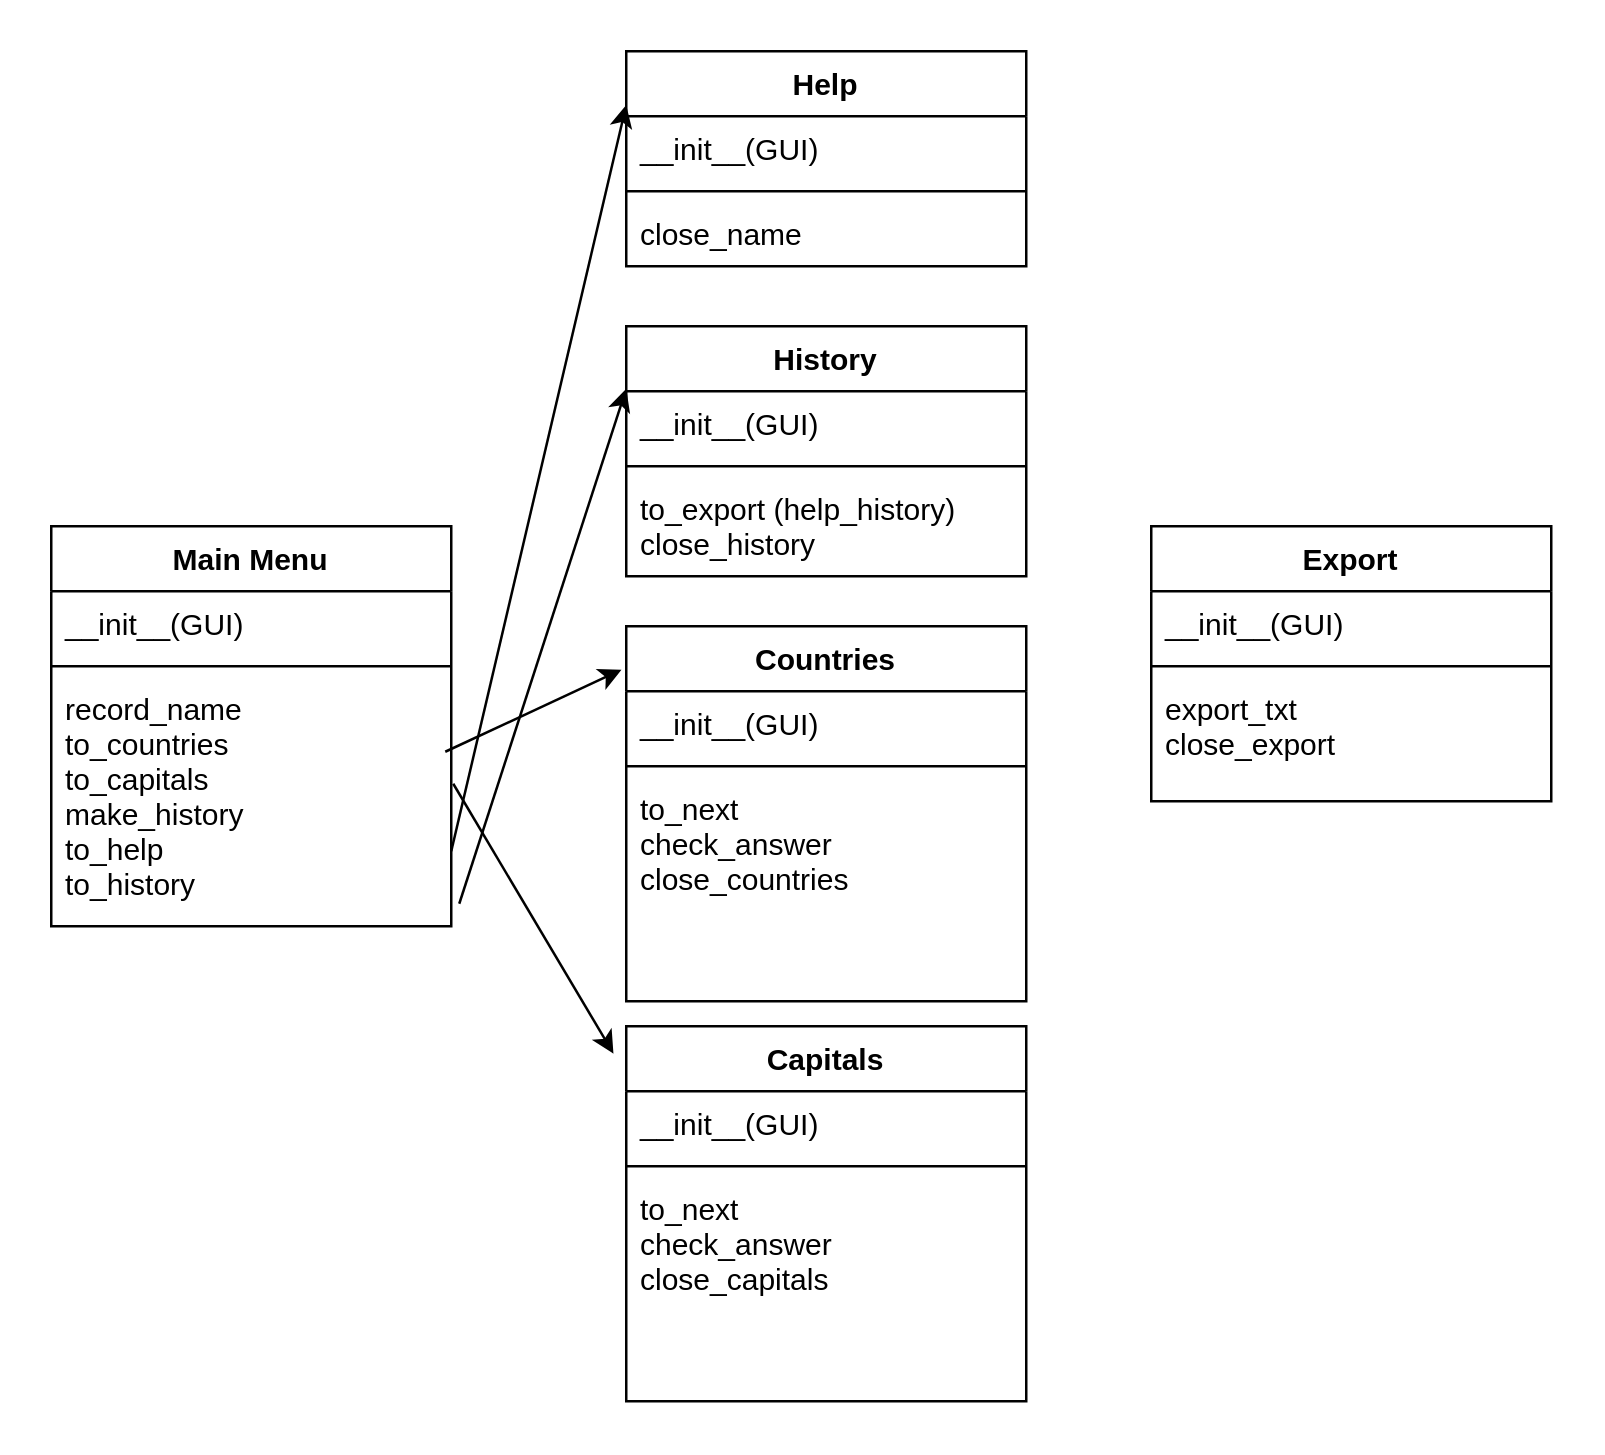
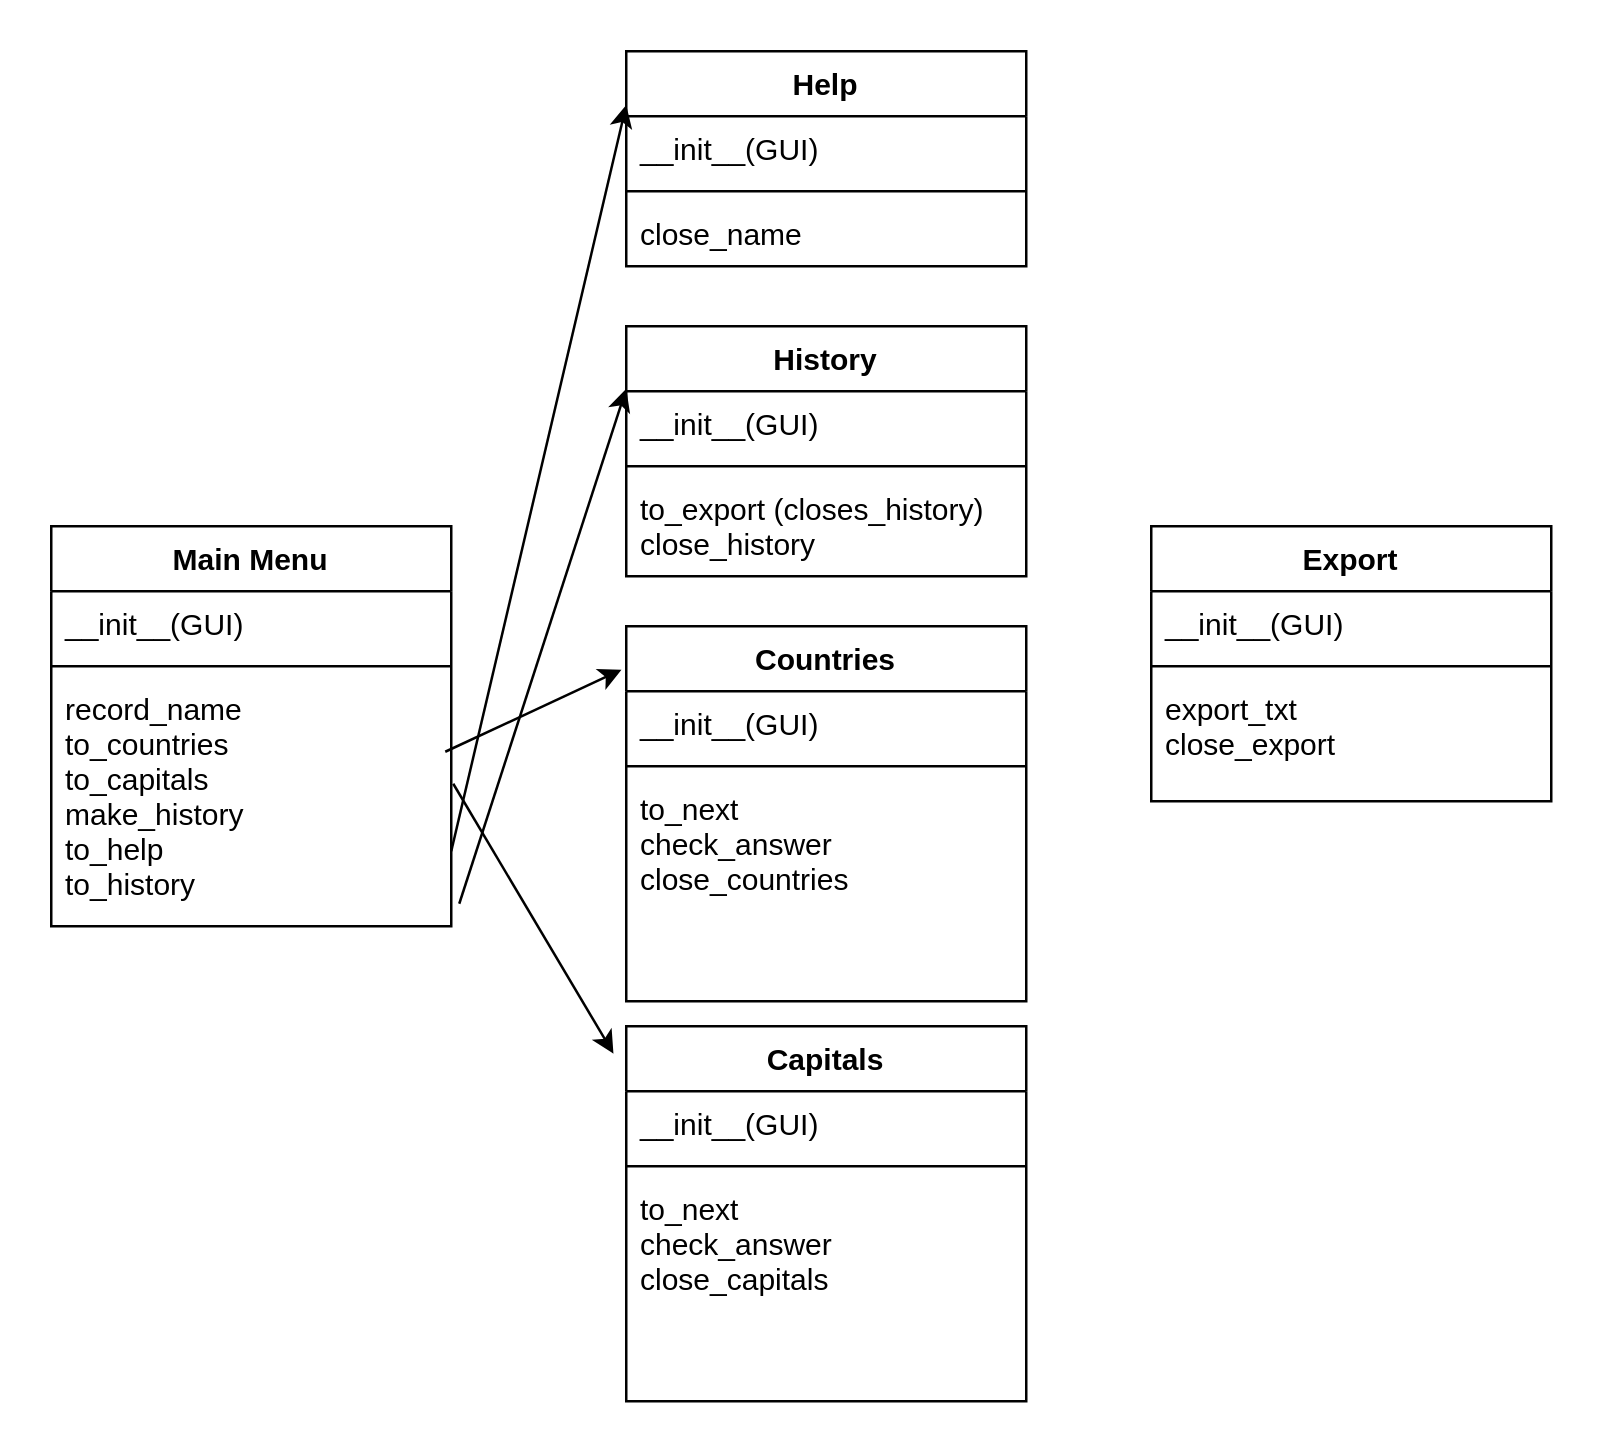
  <mxCell id="0" />
  <mxCell id="1" parent="0" />
  <mxCell id="2" value="Help" style="swimlane;fontStyle=1;align=center;verticalAlign=top;childLayout=stackLayout;horizontal=1;startSize=26;horizontalStack=0;resizeParent=1;resizeParentMax=0;resizeLast=0;collapsible=1;marginBottom=0;" parent="1" vertex="1"><mxGeometry x="250" y="20" width="160" height="86" as="geometry" /></mxCell>
  <mxCell id="3" value="__init__(GUI)" style="text;strokeColor=none;fillColor=none;align=left;verticalAlign=top;spacingLeft=4;spacingRight=4;overflow=hidden;rotatable=0;points=[[0,0.5],[1,0.5]];portConstraint=eastwest;" parent="2" vertex="1"><mxGeometry y="26" width="160" height="26" as="geometry" /></mxCell>
  <mxCell id="4" value="" style="line;strokeWidth=1;fillColor=none;align=left;verticalAlign=middle;spacingTop=-1;spacingLeft=3;spacingRight=3;rotatable=0;labelPosition=right;points=[];portConstraint=eastwest;" parent="2" vertex="1"><mxGeometry y="52" width="160" height="8" as="geometry" /></mxCell>
  <mxCell id="5" value="close_name" style="text;strokeColor=none;fillColor=none;align=left;verticalAlign=top;spacingLeft=4;spacingRight=4;overflow=hidden;rotatable=0;points=[[0,0.5],[1,0.5]];portConstraint=eastwest;" parent="2" vertex="1"><mxGeometry y="60" width="160" height="26" as="geometry" /></mxCell>
  <mxCell id="6" value="Main Menu" style="swimlane;fontStyle=1;align=center;verticalAlign=top;childLayout=stackLayout;horizontal=1;startSize=26;horizontalStack=0;resizeParent=1;resizeParentMax=0;resizeLast=0;collapsible=1;marginBottom=0;" parent="1" vertex="1"><mxGeometry x="20" y="210" width="160" height="160" as="geometry" /></mxCell>
  <mxCell id="7" value="__init__(GUI)" style="text;strokeColor=none;fillColor=none;align=left;verticalAlign=top;spacingLeft=4;spacingRight=4;overflow=hidden;rotatable=0;points=[[0,0.5],[1,0.5]];portConstraint=eastwest;" parent="6" vertex="1"><mxGeometry y="26" width="160" height="26" as="geometry" /></mxCell>
  <mxCell id="8" value="" style="line;strokeWidth=1;fillColor=none;align=left;verticalAlign=middle;spacingTop=-1;spacingLeft=3;spacingRight=3;rotatable=0;labelPosition=right;points=[];portConstraint=eastwest;" parent="6" vertex="1"><mxGeometry y="52" width="160" height="8" as="geometry" /></mxCell>
  <mxCell id="9" value="record_name&#10;to_countries&#10;to_capitals&#10;make_history&#10;to_help&#10;to_history" style="text;strokeColor=none;fillColor=none;align=left;verticalAlign=top;spacingLeft=4;spacingRight=4;overflow=hidden;rotatable=0;points=[[0,0.5],[1,0.5]];portConstraint=eastwest;" parent="6" vertex="1"><mxGeometry y="60" width="160" height="100" as="geometry" /></mxCell>
  <mxCell id="10" value="History" style="swimlane;fontStyle=1;align=center;verticalAlign=top;childLayout=stackLayout;horizontal=1;startSize=26;horizontalStack=0;resizeParent=1;resizeParentMax=0;resizeLast=0;collapsible=1;marginBottom=0;" parent="1" vertex="1"><mxGeometry x="250" y="130" width="160" height="100" as="geometry" /></mxCell>
  <mxCell id="11" value="__init__(GUI)" style="text;strokeColor=none;fillColor=none;align=left;verticalAlign=top;spacingLeft=4;spacingRight=4;overflow=hidden;rotatable=0;points=[[0,0.5],[1,0.5]];portConstraint=eastwest;" parent="10" vertex="1"><mxGeometry y="26" width="160" height="26" as="geometry" /></mxCell>
  <mxCell id="12" value="" style="line;strokeWidth=1;fillColor=none;align=left;verticalAlign=middle;spacingTop=-1;spacingLeft=3;spacingRight=3;rotatable=0;labelPosition=right;points=[];portConstraint=eastwest;" parent="10" vertex="1"><mxGeometry y="52" width="160" height="8" as="geometry" /></mxCell>
- <mxCell id="13" value="to_export (help_history)&#10;close_history" style="text;strokeColor=none;fillColor=none;align=left;verticalAlign=top;spacingLeft=4;spacingRight=4;overflow=hidden;rotatable=0;points=[[0,0.5],[1,0.5]];portConstraint=eastwest;" parent="10" vertex="1"><mxGeometry y="60" width="160" height="40" as="geometry" /></mxCell>
+ <mxCell id="13" value="to_export (closes_history)&#10;close_history" style="text;strokeColor=none;fillColor=none;align=left;verticalAlign=top;spacingLeft=4;spacingRight=4;overflow=hidden;rotatable=0;points=[[0,0.5],[1,0.5]];portConstraint=eastwest;" parent="10" vertex="1"><mxGeometry y="60" width="160" height="40" as="geometry" /></mxCell>
  <mxCell id="14" value="Export" style="swimlane;fontStyle=1;align=center;verticalAlign=top;childLayout=stackLayout;horizontal=1;startSize=26;horizontalStack=0;resizeParent=1;resizeParentMax=0;resizeLast=0;collapsible=1;marginBottom=0;" parent="1" vertex="1"><mxGeometry x="460" y="210" width="160" height="110" as="geometry" /></mxCell>
  <mxCell id="15" value="__init__(GUI)" style="text;strokeColor=none;fillColor=none;align=left;verticalAlign=top;spacingLeft=4;spacingRight=4;overflow=hidden;rotatable=0;points=[[0,0.5],[1,0.5]];portConstraint=eastwest;" parent="14" vertex="1"><mxGeometry y="26" width="160" height="26" as="geometry" /></mxCell>
  <mxCell id="16" value="" style="line;strokeWidth=1;fillColor=none;align=left;verticalAlign=middle;spacingTop=-1;spacingLeft=3;spacingRight=3;rotatable=0;labelPosition=right;points=[];portConstraint=eastwest;" parent="14" vertex="1"><mxGeometry y="52" width="160" height="8" as="geometry" /></mxCell>
  <mxCell id="17" value="export_txt&#10;close_export" style="text;strokeColor=none;fillColor=none;align=left;verticalAlign=top;spacingLeft=4;spacingRight=4;overflow=hidden;rotatable=0;points=[[0,0.5],[1,0.5]];portConstraint=eastwest;" parent="14" vertex="1"><mxGeometry y="60" width="160" height="50" as="geometry" /></mxCell>
  <mxCell id="18" value="" style="endArrow=classic;html=1;entryX=0;entryY=0.25;entryDx=0;entryDy=0;" parent="1" target="2" edge="1"><mxGeometry width="50" height="50" relative="1" as="geometry"><mxPoint x="180" y="340" as="sourcePoint" /><mxPoint x="240" y="100" as="targetPoint" /></mxGeometry></mxCell>
  <mxCell id="19" value="" style="endArrow=classic;html=1;entryX=0;entryY=0.25;entryDx=0;entryDy=0;exitX=1.02;exitY=0.91;exitDx=0;exitDy=0;exitPerimeter=0;" parent="1" source="9" target="10" edge="1"><mxGeometry width="50" height="50" relative="1" as="geometry"><mxPoint x="200" y="160" as="sourcePoint" /><mxPoint x="260" y="51.5" as="targetPoint" /></mxGeometry></mxCell>
  <mxCell id="20" value="Countries" style="swimlane;fontStyle=1;align=center;verticalAlign=top;childLayout=stackLayout;horizontal=1;startSize=26;horizontalStack=0;resizeParent=1;resizeParentMax=0;resizeLast=0;collapsible=1;marginBottom=0;" parent="1" vertex="1"><mxGeometry x="250" y="250" width="160" height="150" as="geometry" /></mxCell>
  <mxCell id="21" value="__init__(GUI)" style="text;strokeColor=none;fillColor=none;align=left;verticalAlign=top;spacingLeft=4;spacingRight=4;overflow=hidden;rotatable=0;points=[[0,0.5],[1,0.5]];portConstraint=eastwest;" parent="20" vertex="1"><mxGeometry y="26" width="160" height="26" as="geometry" /></mxCell>
  <mxCell id="22" value="" style="line;strokeWidth=1;fillColor=none;align=left;verticalAlign=middle;spacingTop=-1;spacingLeft=3;spacingRight=3;rotatable=0;labelPosition=right;points=[];portConstraint=eastwest;" parent="20" vertex="1"><mxGeometry y="52" width="160" height="8" as="geometry" /></mxCell>
  <mxCell id="23" value="to_next&#10;check_answer&#10;close_countries" style="text;strokeColor=none;fillColor=none;align=left;verticalAlign=top;spacingLeft=4;spacingRight=4;overflow=hidden;rotatable=0;points=[[0,0.5],[1,0.5]];portConstraint=eastwest;" parent="20" vertex="1"><mxGeometry y="60" width="160" height="90" as="geometry" /></mxCell>
  <mxCell id="24" value="Capitals" style="swimlane;fontStyle=1;align=center;verticalAlign=top;childLayout=stackLayout;horizontal=1;startSize=26;horizontalStack=0;resizeParent=1;resizeParentMax=0;resizeLast=0;collapsible=1;marginBottom=0;" parent="1" vertex="1"><mxGeometry x="250" y="410" width="160" height="150" as="geometry" /></mxCell>
  <mxCell id="25" value="__init__(GUI)" style="text;strokeColor=none;fillColor=none;align=left;verticalAlign=top;spacingLeft=4;spacingRight=4;overflow=hidden;rotatable=0;points=[[0,0.5],[1,0.5]];portConstraint=eastwest;" parent="24" vertex="1"><mxGeometry y="26" width="160" height="26" as="geometry" /></mxCell>
  <mxCell id="26" value="" style="line;strokeWidth=1;fillColor=none;align=left;verticalAlign=middle;spacingTop=-1;spacingLeft=3;spacingRight=3;rotatable=0;labelPosition=right;points=[];portConstraint=eastwest;" parent="24" vertex="1"><mxGeometry y="52" width="160" height="8" as="geometry" /></mxCell>
  <mxCell id="27" value="to_next&#10;check_answer&#10;close_capitals" style="text;strokeColor=none;fillColor=none;align=left;verticalAlign=top;spacingLeft=4;spacingRight=4;overflow=hidden;rotatable=0;points=[[0,0.5],[1,0.5]];portConstraint=eastwest;" parent="24" vertex="1"><mxGeometry y="60" width="160" height="90" as="geometry" /></mxCell>
  <mxCell id="28" value="" style="endArrow=classic;html=1;entryX=-0.032;entryY=0.073;entryDx=0;entryDy=0;exitX=1.005;exitY=0.43;exitDx=0;exitDy=0;exitPerimeter=0;entryPerimeter=0;" edge="1" parent="1" source="9" target="24"><mxGeometry width="50" height="50" relative="1" as="geometry"><mxPoint x="193.2" y="371" as="sourcePoint" /><mxPoint x="260" y="165" as="targetPoint" /></mxGeometry></mxCell>
  <mxCell id="29" value="" style="endArrow=classic;html=1;entryX=-0.012;entryY=0.116;entryDx=0;entryDy=0;exitX=0.985;exitY=0.302;exitDx=0;exitDy=0;exitPerimeter=0;entryPerimeter=0;" edge="1" parent="1" source="9" target="20"><mxGeometry width="50" height="50" relative="1" as="geometry"><mxPoint x="204.8" y="323" as="sourcePoint" /><mxPoint x="268.88" y="430.95" as="targetPoint" /></mxGeometry></mxCell>
